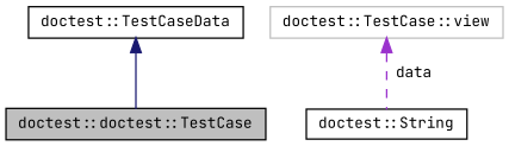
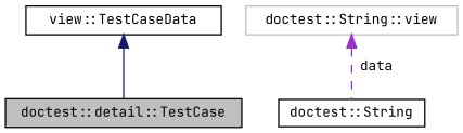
  digraph {
    fontname="JetBrains Mono"
    node [color=black fillcolor=white fontname="JetBrains Mono" fontsize=10 shape=record style=filled]
    edge [dir=back fontname="JetBrains Mono" fontsize=10 labelfontname=Helvetica labelfontsize=10]
-   n1 [fillcolor=grey75 fontcolor=black height=0.2 label="doctest::doctest::TestCase" width=0.4]
-   n2 [height=0.2 label="doctest::TestCaseData" width=0.4]
+   n1 [fillcolor=grey75 fontcolor=black height=0.2 label="doctest::detail::TestCase" width=0.4]
+   n2 [height=0.2 label="view::TestCaseData" width=0.4]
    n3 [height=0.2 label="doctest::String" width=0.4]
-   n4 [color=grey75 height=0.2 label="doctest::TestCase::view" width=0.4]
+   n4 [color=grey75 height=0.2 label="doctest::String::view" width=0.4]
    n2 -> n1 [color=midnightblue style=solid]
    n4 -> n3 [color=darkorchid3 label=" data" style=dashed]
  }
